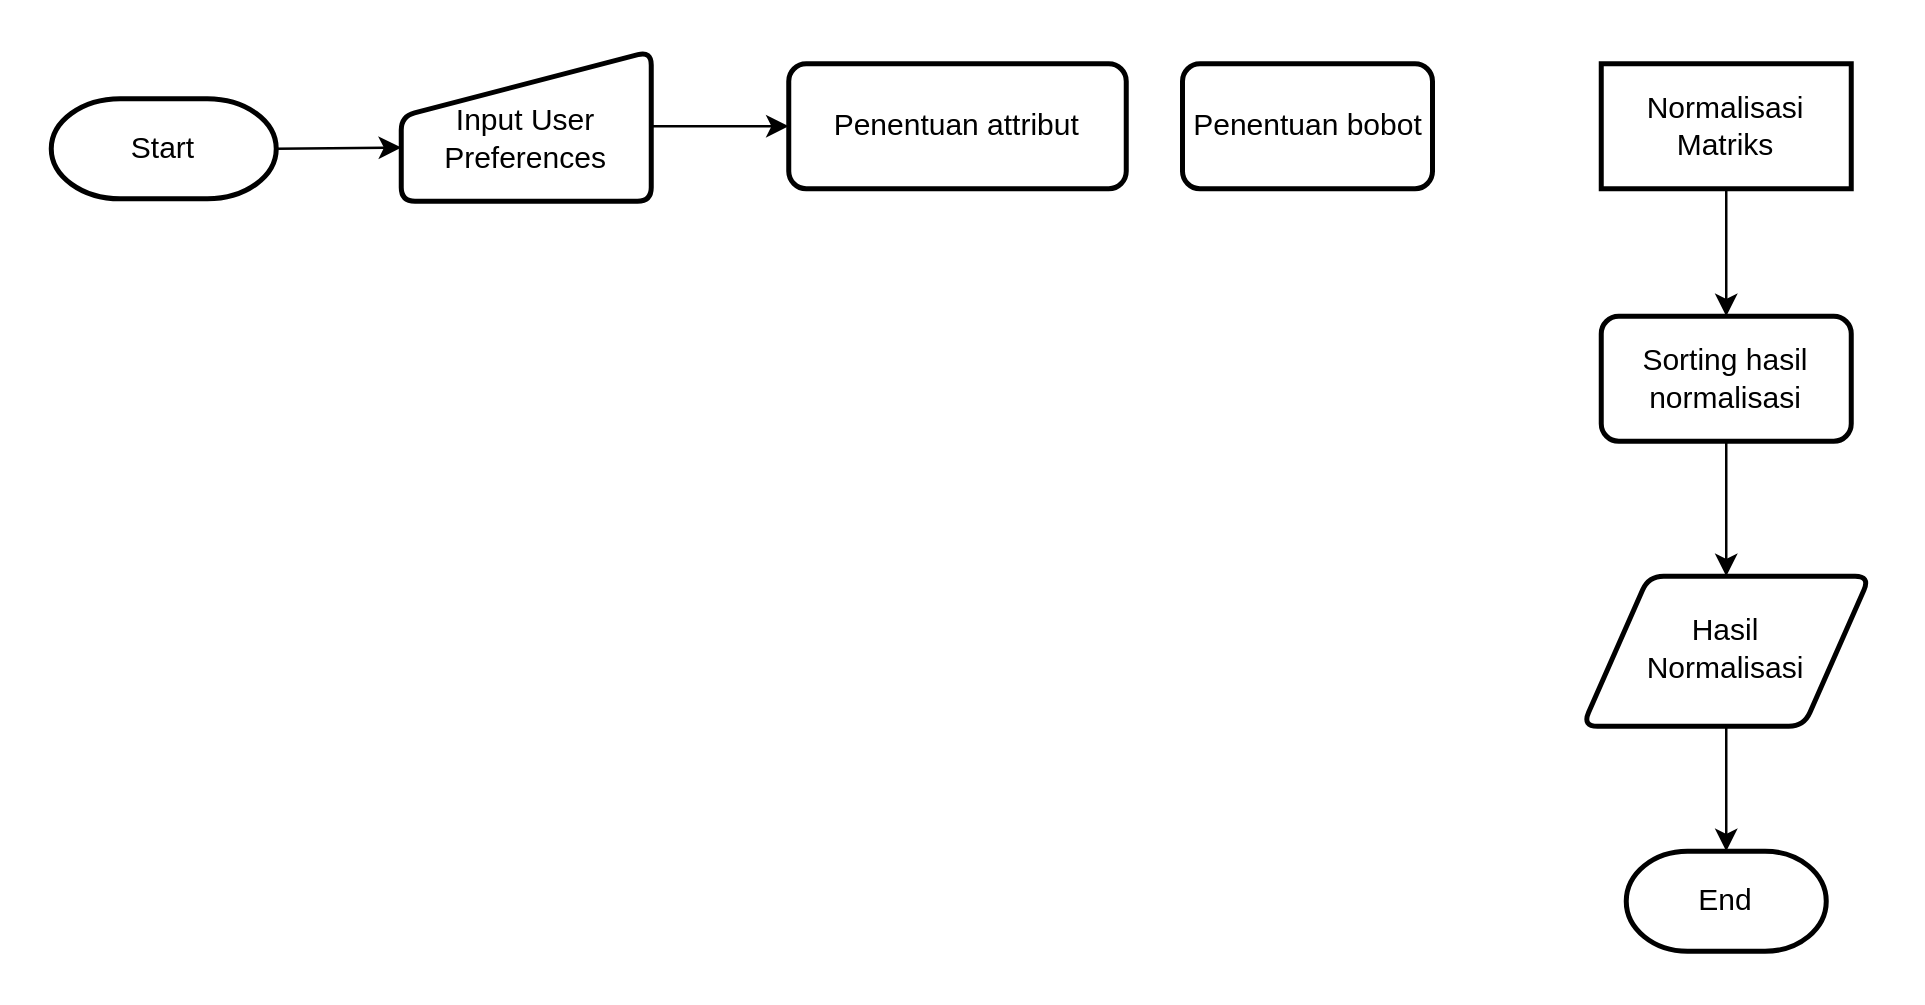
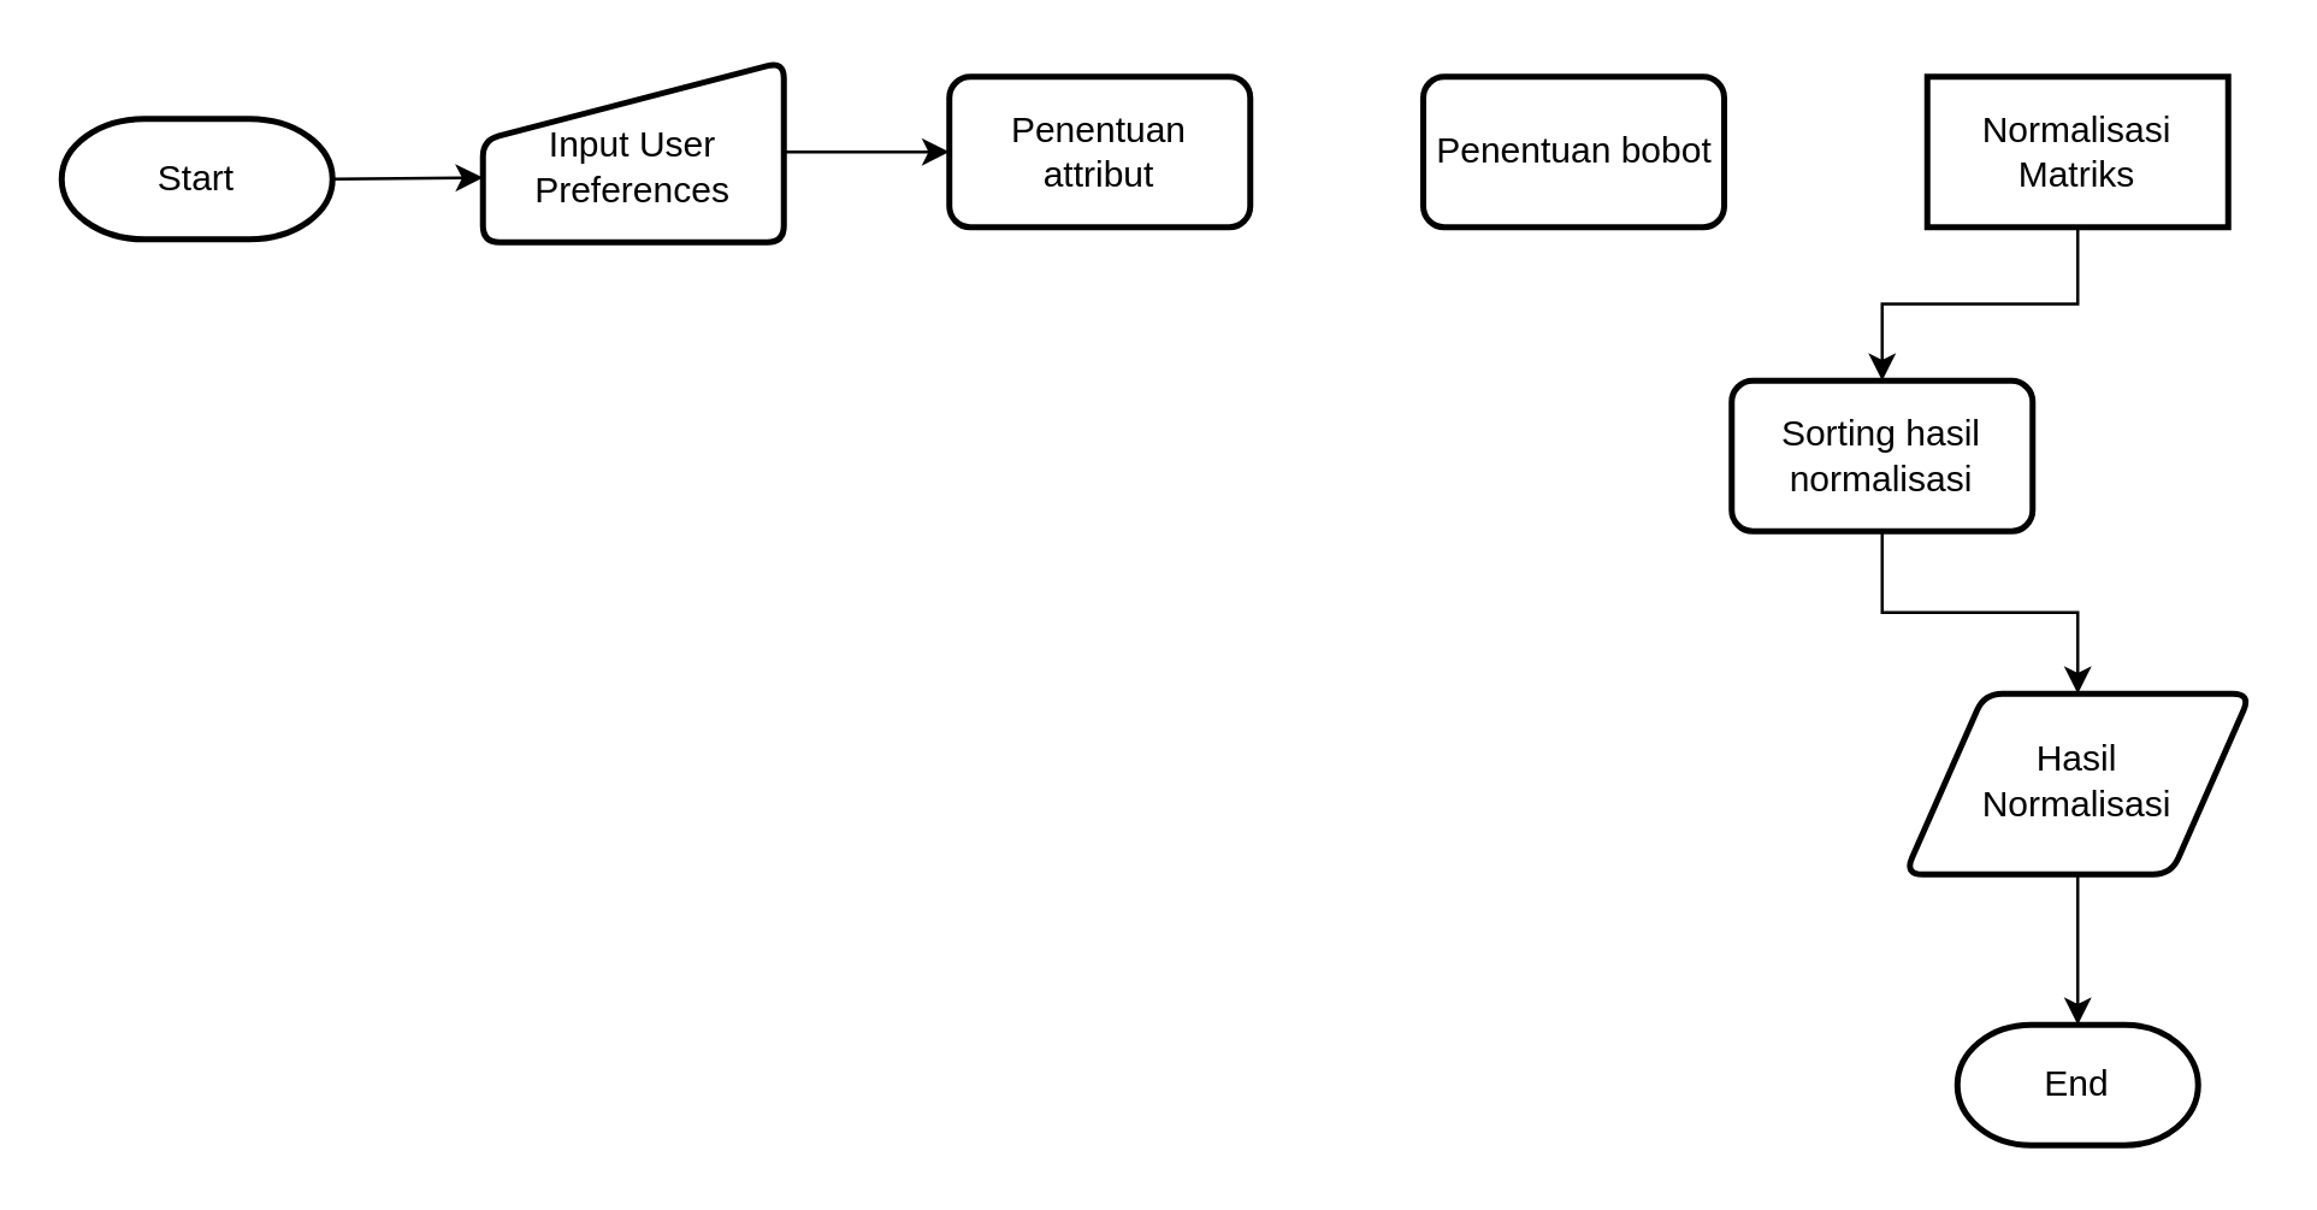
  <mxCell id="0" />
  <mxCell id="1" parent="0" />
  <mxCell id="2" value="Start" style="strokeWidth=2;html=1;shape=mxgraph.flowchart.terminator;whiteSpace=wrap;" vertex="1" parent="1"><mxGeometry x="20" y="39" width="90" height="40" as="geometry" /></mxCell>
  <mxCell id="3" value="" style="verticalLabelPosition=bottom;verticalAlign=top;html=1;strokeWidth=2;shape=manualInput;whiteSpace=wrap;rounded=1;size=26;arcSize=11;" vertex="1" parent="1"><mxGeometry x="160" y="20" width="100" height="60" as="geometry" /></mxCell>
  <mxCell id="4" value="Input User Preferences" style="text;html=1;strokeColor=none;fillColor=none;align=center;verticalAlign=middle;whiteSpace=wrap;rounded=0;" vertex="1" parent="1"><mxGeometry x="185" y="45" width="50" height="20" as="geometry" /></mxCell>
  <mxCell id="5" value="" style="endArrow=classic;html=1;exitX=1;exitY=0.5;exitDx=0;exitDy=0;exitPerimeter=0;entryX=0;entryY=0.642;entryDx=0;entryDy=0;entryPerimeter=0;" edge="1" parent="1" source="2" target="3"><mxGeometry width="50" height="50" relative="1" as="geometry"><mxPoint x="360" y="-51" as="sourcePoint" /><mxPoint x="415" y="-171" as="targetPoint" /></mxGeometry></mxCell>
- <mxCell id="6" value="Penentuan attribut" style="rounded=1;whiteSpace=wrap;html=1;absoluteArcSize=1;arcSize=14;strokeWidth=2;" vertex="1" parent="1"><mxGeometry x="315" y="25" width="135" height="50" as="geometry" /></mxCell>
+ <mxCell id="6" value="Penentuan attribut" style="rounded=1;whiteSpace=wrap;html=1;absoluteArcSize=1;arcSize=14;strokeWidth=2;" vertex="1" parent="1"><mxGeometry x="315" y="25" width="100" height="50" as="geometry" /></mxCell>
  <mxCell id="7" value="" style="endArrow=classic;html=1;" edge="1" parent="1" target="6"><mxGeometry width="50" height="50" relative="1" as="geometry"><mxPoint x="260" y="50" as="sourcePoint" /><mxPoint x="425" y="-142" as="targetPoint" /></mxGeometry></mxCell>
  <mxCell id="8" value="Penentuan bobot" style="rounded=1;whiteSpace=wrap;html=1;absoluteArcSize=1;arcSize=14;strokeWidth=2;" vertex="1" parent="1"><mxGeometry x="472.5" y="25" width="100" height="50" as="geometry" /></mxCell>
  <mxCell id="9" value="" style="edgeStyle=orthogonalEdgeStyle;rounded=0;orthogonalLoop=1;jettySize=auto;html=1;" edge="1" parent="1" source="10" target="12"><mxGeometry relative="1" as="geometry" /></mxCell>
  <mxCell id="10" value="Normalisasi Matriks" style="whiteSpace=wrap;html=1;absoluteArcSize=1;arcSize=14;strokeWidth=2;rounded=0;" vertex="1" parent="1"><mxGeometry x="640" y="25" width="100" height="50" as="geometry" /></mxCell>
  <mxCell id="11" style="edgeStyle=orthogonalEdgeStyle;rounded=0;orthogonalLoop=1;jettySize=auto;html=1;entryX=0.5;entryY=0;entryDx=0;entryDy=0;" edge="1" parent="1" source="12" target="14"><mxGeometry relative="1" as="geometry" /></mxCell>
- <mxCell id="12" value="Sorting hasil normalisasi" style="rounded=1;whiteSpace=wrap;html=1;absoluteArcSize=1;arcSize=14;strokeWidth=2;" vertex="1" parent="1"><mxGeometry x="640" y="126" width="100" height="50" as="geometry" /></mxCell>
+ <mxCell id="12" value="Sorting hasil normalisasi" style="rounded=1;whiteSpace=wrap;html=1;absoluteArcSize=1;arcSize=14;strokeWidth=2;" vertex="1" parent="1"><mxGeometry x="575" y="126" width="100" height="50" as="geometry" /></mxCell>
  <mxCell id="13" style="edgeStyle=orthogonalEdgeStyle;rounded=0;orthogonalLoop=1;jettySize=auto;html=1;entryX=0.5;entryY=0;entryDx=0;entryDy=0;entryPerimeter=0;" edge="1" parent="1" source="14" target="16"><mxGeometry relative="1" as="geometry" /></mxCell>
  <mxCell id="14" value="" style="verticalLabelPosition=bottom;verticalAlign=top;html=1;strokeWidth=2;shape=parallelogram;perimeter=parallelogramPerimeter;whiteSpace=wrap;rounded=1;arcSize=12;size=0.23;" vertex="1" parent="1"><mxGeometry x="632.5" y="230" width="115" height="60" as="geometry" /></mxCell>
  <mxCell id="15" value="Hasil Normalisasi" style="text;html=1;strokeColor=none;fillColor=none;align=center;verticalAlign=middle;whiteSpace=wrap;rounded=0;" vertex="1" parent="1"><mxGeometry x="665" y="249" width="50" height="20" as="geometry" /></mxCell>
  <mxCell id="16" value="End" style="strokeWidth=2;html=1;shape=mxgraph.flowchart.terminator;whiteSpace=wrap;" vertex="1" parent="1"><mxGeometry x="650" y="340" width="80" height="40" as="geometry" /></mxCell>
